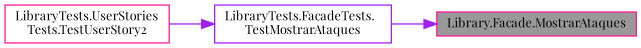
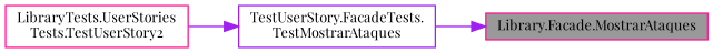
  digraph {
    fontname="Playfair Display"
    rankdir=RL
    node [color=deeppink fillcolor=white fontname="Playfair Display" fontsize=10 shape=box style=filled]
    edge [color=purple dir=back fontname="Playfair Display" fontsize=10 labelfontname=Helvetica labelfontsize=10 style=solid]
    n1 [fillcolor=grey60 fontcolor=black height=0.2 label="Library.Facade.MostrarAtaques" width=0.4]
-   n2 [color=purple height=0.2 label="LibraryTests.FacadeTests.\lTestMostrarAtaques" width=0.4]
+   n2 [color=purple height=0.2 label="TestUserStory.FacadeTests.\lTestMostrarAtaques" width=0.4]
    n3 [height=0.2 label="LibraryTests.UserStories\lTests.TestUserStory2" width=0.4]
    n1 -> n2
    n2 -> n3
  }
